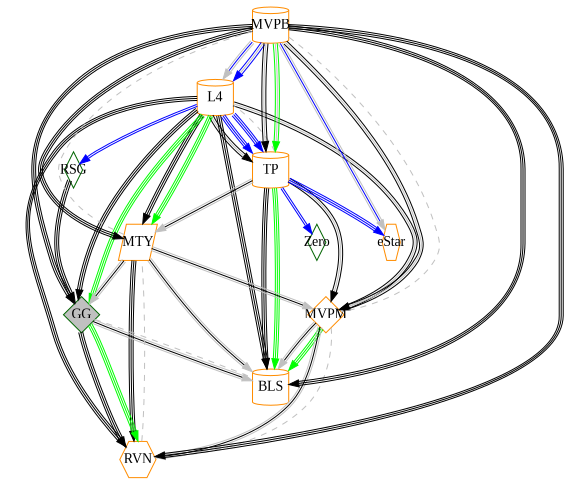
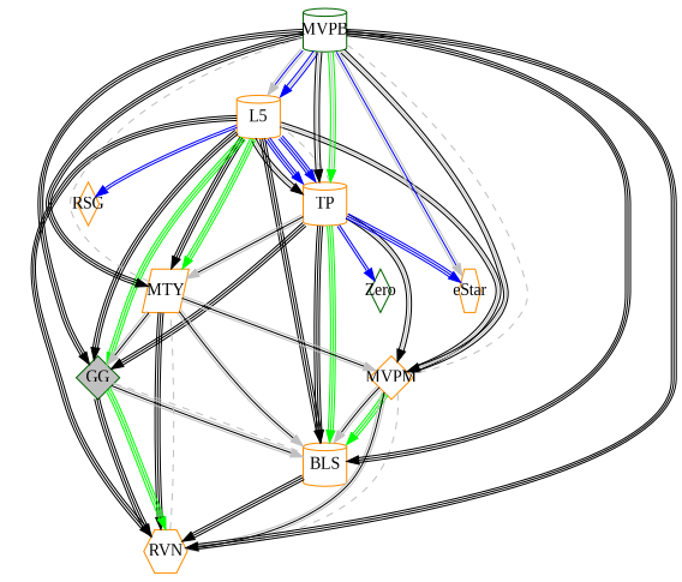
  digraph {
    fontname="Liberation Serif"
    node [color=darkorange fixedsize=true fontname="Liberation Serif" margin=0.5 shape=cylinder]
    edge [color="black:black:black" fontname="Liberation Serif"]
-   L5 [width=.5 label=L4]
+   L5 [width=.5]
    TP [width=.5]
    MTY [shape=parallelogram width=.5]
    GG [color=darkgreen fillcolor=gray shape=diamond style=filled width=.5]
    MVPM [shape=diamond width=.5]
    BLS [width=.5]
    RVN [shape=hexagon width=.5]
-   RSG [color=darkgreen shape=diamond width=0.25]
-   MVPB [width=.5]
+   RSG [shape=diamond width=0.25]
+   MVPB [color=darkgreen width=.5]
    eStar [shape=hexagon width=0.25]
    Zero [color=darkgreen shape=diamond width=0.25]
    L5 -> TP [color="black:gray:black"]
    L5 -> TP [color="blue:blue:blue"]
    L5 -> TP [color="blue:blue:blue"]
    L5 -> MTY
    L5 -> MTY [color="green:green:green"]
    L5 -> GG
    L5 -> GG [color="green:green:green"]
    L5 -> MVPM [color="black:gray:black"]
    L5 -> BLS
    L5 -> RVN
    L5 -> RSG [color="blue:blue"]
    TP -> L5 [color=gray constraint=false dir=none style=dashed]
    TP -> MTY [color="gray:black:gray"]
-   RSG -> GG
+   TP -> GG
    TP -> MVPM [color="black:gray:black"]
    TP -> BLS
    TP -> BLS [color="green:green:green"]
    TP -> eStar [color="blue:blue:blue"]
    TP -> Zero [color="blue:blue"]
    MTY -> GG [color="gray:black:gray"]
    MTY -> MVPM [color="gray:black:gray"]
    MTY -> BLS [color="gray:black:gray"]
    MTY -> RVN
    GG -> BLS [color="gray:black:gray"]
    GG -> BLS [color=gray constraint=false dir=none style=dashed]
    GG -> RVN
    GG -> RVN [color="green:green:green"]
    MVPM -> BLS [color="gray:black:gray"]
    MVPM -> BLS [color="green:green:green"]
    MVPM -> RVN [color="gray:black:gray"]
+   BLS -> RVN
    RVN -> MTY [color=gray constraint=false dir=none style=dashed]
    RVN -> MVPM [color=gray constraint=false dir=none style=dashed]
    MVPB -> L5 [color="gray:blue:gray"]
    MVPB -> L5 [color="blue:gray:blue"]
    MVPB -> TP [color="black:gray:black"]
    MVPB -> TP [color="green:gray:green"]
    MVPB -> MTY
    MVPB -> MTY [color=gray constraint=false dir=none style=dashed]
    MVPB -> GG
    MVPB -> MVPM [color="black:gray:black"]
    MVPB -> MVPM [color=gray constraint=false dir=none style=dashed]
    MVPB -> BLS
    MVPB -> RVN
    MVPB -> eStar [color="gray:blue:gray"]
  }
